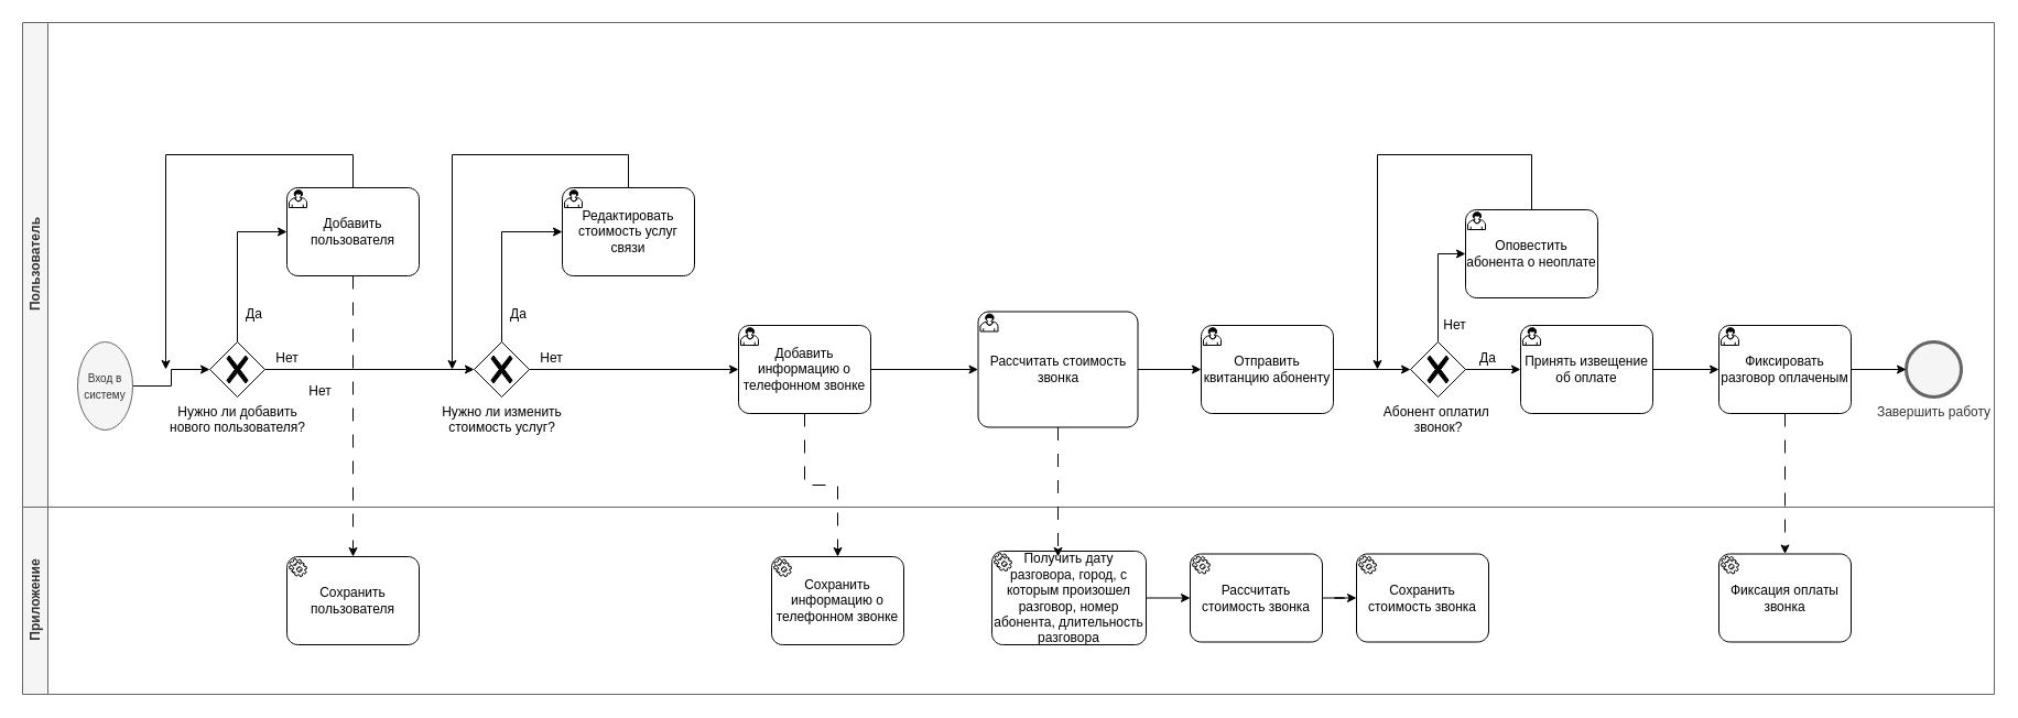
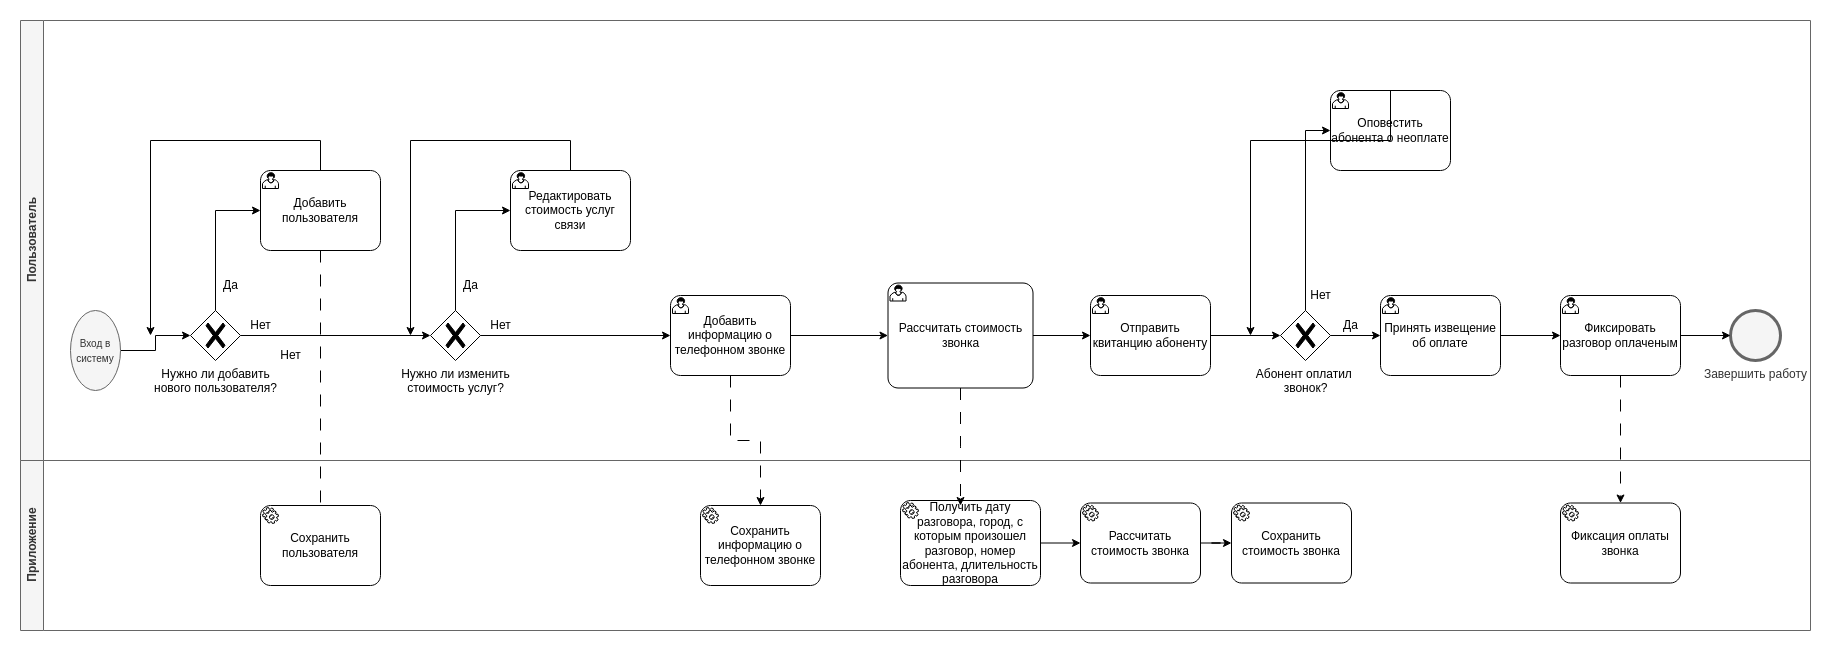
  <mxCell id="0" />
  <mxCell id="1" parent="0" />
  <mxCell id="2" value="Пользователь" style="swimlane;horizontal=0;whiteSpace=wrap;html=1;fillColor=#f5f5f5;fontColor=#333333;strokeColor=#666666;" parent="1" vertex="1"><mxGeometry x="20" y="20" width="1790" height="440" as="geometry" /></mxCell>
  <mxCell id="3" style="edgeStyle=orthogonalEdgeStyle;rounded=0;orthogonalLoop=1;jettySize=auto;html=1;" parent="2" source="4" target="6" edge="1"><mxGeometry relative="1" as="geometry" /></mxCell>
  <mxCell id="4" value="&lt;font style=&quot;font-size: 10px;&quot;&gt;Вход в систему&lt;/font&gt;" style="ellipse;whiteSpace=wrap;html=1;aspect=fixed;fillColor=#f5f5f5;fontColor=#333333;strokeColor=#666666;" parent="2" vertex="1"><mxGeometry x="50" y="290" width="50" height="80" as="geometry" /></mxCell>
  <mxCell id="5" style="edgeStyle=orthogonalEdgeStyle;rounded=0;orthogonalLoop=1;jettySize=auto;html=1;" parent="2" source="6" target="10" edge="1"><mxGeometry relative="1" as="geometry" /></mxCell>
  <mxCell id="6" value="Нужно ли добавить&lt;div&gt;нового пользователя?&lt;/div&gt;" style="points=[[0.25,0.25,0],[0.5,0,0],[0.75,0.25,0],[1,0.5,0],[0.75,0.75,0],[0.5,1,0],[0.25,0.75,0],[0,0.5,0]];shape=mxgraph.bpmn.gateway2;html=1;verticalLabelPosition=bottom;labelBackgroundColor=#ffffff;verticalAlign=top;align=center;perimeter=rhombusPerimeter;outlineConnect=0;outline=none;symbol=none;gwType=exclusive;" parent="2" vertex="1"><mxGeometry x="170" y="290" width="50" height="50" as="geometry" /></mxCell>
  <mxCell id="7" style="edgeStyle=orthogonalEdgeStyle;rounded=0;orthogonalLoop=1;jettySize=auto;html=1;" parent="2" source="8" edge="1"><mxGeometry relative="1" as="geometry"><mxPoint x="130" y="315" as="targetPoint" /><Array as="points"><mxPoint x="300" y="120" /><mxPoint x="130" y="120" /></Array></mxGeometry></mxCell>
  <mxCell id="8" value="Добавить пользователя" style="points=[[0.25,0,0],[0.5,0,0],[0.75,0,0],[1,0.25,0],[1,0.5,0],[1,0.75,0],[0.75,1,0],[0.5,1,0],[0.25,1,0],[0,0.75,0],[0,0.5,0],[0,0.25,0]];shape=mxgraph.bpmn.task;whiteSpace=wrap;rectStyle=rounded;size=10;html=1;container=1;expand=0;collapsible=0;taskMarker=user;" parent="2" vertex="1"><mxGeometry x="240" y="150" width="120" height="80" as="geometry" /></mxCell>
  <mxCell id="9" value="" style="endArrow=classic;html=1;rounded=0;exitX=0.5;exitY=0;exitDx=0;exitDy=0;exitPerimeter=0;entryX=0;entryY=0.5;entryDx=0;entryDy=0;entryPerimeter=0;" parent="2" source="6" target="8" edge="1"><mxGeometry width="50" height="50" relative="1" as="geometry"><mxPoint x="260" y="310" as="sourcePoint" /><mxPoint x="310" y="260" as="targetPoint" /><Array as="points"><mxPoint x="195" y="190" /></Array></mxGeometry></mxCell>
  <mxCell id="10" value="Нужно ли изменить&lt;div&gt;стоимость услуг?&lt;/div&gt;" style="points=[[0.25,0.25,0],[0.5,0,0],[0.75,0.25,0],[1,0.5,0],[0.75,0.75,0],[0.5,1,0],[0.25,0.75,0],[0,0.5,0]];shape=mxgraph.bpmn.gateway2;html=1;verticalLabelPosition=bottom;labelBackgroundColor=#ffffff;verticalAlign=top;align=center;perimeter=rhombusPerimeter;outlineConnect=0;outline=none;symbol=none;gwType=exclusive;" parent="2" vertex="1"><mxGeometry x="410" y="290" width="50" height="50" as="geometry" /></mxCell>
  <mxCell id="11" value="Редактировать стоимость услуг связи" style="points=[[0.25,0,0],[0.5,0,0],[0.75,0,0],[1,0.25,0],[1,0.5,0],[1,0.75,0],[0.75,1,0],[0.5,1,0],[0.25,1,0],[0,0.75,0],[0,0.5,0],[0,0.25,0]];shape=mxgraph.bpmn.task;whiteSpace=wrap;rectStyle=rounded;size=10;html=1;container=1;expand=0;collapsible=0;taskMarker=user;" parent="2" vertex="1"><mxGeometry x="490" y="150" width="120" height="80" as="geometry" /></mxCell>
  <mxCell id="12" style="edgeStyle=orthogonalEdgeStyle;rounded=0;orthogonalLoop=1;jettySize=auto;html=1;entryX=0;entryY=0.5;entryDx=0;entryDy=0;entryPerimeter=0;" parent="2" source="10" target="11" edge="1"><mxGeometry relative="1" as="geometry"><Array as="points"><mxPoint x="435" y="190" /></Array></mxGeometry></mxCell>
  <mxCell id="13" value="" style="endArrow=classic;html=1;rounded=0;exitX=0.5;exitY=0;exitDx=0;exitDy=0;exitPerimeter=0;" parent="2" source="11" edge="1"><mxGeometry width="50" height="50" relative="1" as="geometry"><mxPoint x="590" y="110" as="sourcePoint" /><mxPoint x="390" y="315" as="targetPoint" /><Array as="points"><mxPoint x="550" y="120" /><mxPoint x="390" y="120" /></Array></mxGeometry></mxCell>
  <mxCell id="14" value="Нет" style="text;html=1;align=center;verticalAlign=middle;resizable=0;points=[];autosize=1;strokeColor=none;fillColor=none;" parent="2" vertex="1"><mxGeometry x="220" y="290" width="40" height="30" as="geometry" /></mxCell>
  <mxCell id="15" value="Да&lt;span style=&quot;color: rgba(0, 0, 0, 0); font-family: monospace; font-size: 0px; text-align: start;&quot;&gt;%3CmxGraphModel%3E%3Croot%3E%3CmxCell%20id%3D%220%22%2F%3E%3CmxCell%20id%3D%221%22%20parent%3D%220%22%2F%3E%3CmxCell%20id%3D%222%22%20value%3D%22%22%20style%3D%22points%3D%5B%5B0.25%2C0%2C0%5D%2C%5B0.5%2C0%2C0%5D%2C%5B0.75%2C0%2C0%5D%2C%5B1%2C0.25%2C0%5D%2C%5B1%2C0.5%2C0%5D%2C%5B1%2C0.75%2C0%5D%2C%5B0.75%2C1%2C0%5D%2C%5B0.5%2C1%2C0%5D%2C%5B0.25%2C1%2C0%5D%2C%5B0%2C0.75%2C0%5D%2C%5B0%2C0.5%2C0%5D%2C%5B0%2C0.25%2C0%5D%5D%3Bshape%3Dmxgraph.bpmn.task%3BwhiteSpace%3Dwrap%3BrectStyle%3Drounded%3Bsize%3D10%3Bhtml%3D1%3Bcontainer%3D1%3Bexpand%3D0%3Bcollapsible%3D0%3BtaskMarker%3Duser%3B%22%20vertex%3D%221%22%20parent%3D%221%22%3E%3CmxGeometry%20x%3D%22330%22%20y%3D%22-20%22%20width%3D%22120%22%20height%3D%2280%22%20as%3D%22geometry%22%2F%3E%3C%2FmxCell%3E%3C%2Froot%3E%3C%2FmxGraphModel%3E&lt;/span&gt;" style="text;html=1;align=center;verticalAlign=middle;resizable=0;points=[];autosize=1;strokeColor=none;fillColor=none;" parent="2" vertex="1"><mxGeometry x="190" y="250" width="40" height="30" as="geometry" /></mxCell>
  <mxCell id="16" value="Да&lt;span style=&quot;color: rgba(0, 0, 0, 0); font-family: monospace; font-size: 0px; text-align: start;&quot;&gt;%3CmxGraphModel%3E%3Croot%3E%3CmxCell%20id%3D%220%22%2F%3E%3CmxCell%20id%3D%221%22%20parent%3D%220%22%2F%3E%3CmxCell%20id%3D%222%22%20value%3D%22%22%20style%3D%22points%3D%5B%5B0.25%2C0%2C0%5D%2C%5B0.5%2C0%2C0%5D%2C%5B0.75%2C0%2C0%5D%2C%5B1%2C0.25%2C0%5D%2C%5B1%2C0.5%2C0%5D%2C%5B1%2C0.75%2C0%5D%2C%5B0.75%2C1%2C0%5D%2C%5B0.5%2C1%2C0%5D%2C%5B0.25%2C1%2C0%5D%2C%5B0%2C0.75%2C0%5D%2C%5B0%2C0.5%2C0%5D%2C%5B0%2C0.25%2C0%5D%5D%3Bshape%3Dmxgraph.bpmn.task%3BwhiteSpace%3Dwrap%3BrectStyle%3Drounded%3Bsize%3D10%3Bhtml%3D1%3Bcontainer%3D1%3Bexpand%3D0%3Bcollapsible%3D0%3BtaskMarker%3Duser%3B%22%20vertex%3D%221%22%20parent%3D%221%22%3E%3CmxGeometry%20x%3D%22330%22%20y%3D%22-20%22%20width%3D%22120%22%20height%3D%2280%22%20as%3D%22geometry%22%2F%3E%3C%2FmxCell%3E%3C%2Froot%3E%3C%2FmxGraphModel%3E&lt;/span&gt;" style="text;html=1;align=center;verticalAlign=middle;resizable=0;points=[];autosize=1;strokeColor=none;fillColor=none;" parent="2" vertex="1"><mxGeometry x="430" y="250" width="40" height="30" as="geometry" /></mxCell>
  <mxCell id="17" value="&lt;font face=&quot;Calibri, sans-serif&quot;&gt;Рассчитать стоимость звонка&lt;/font&gt;" style="points=[[0.25,0,0],[0.5,0,0],[0.75,0,0],[1,0.25,0],[1,0.5,0],[1,0.75,0],[0.75,1,0],[0.5,1,0],[0.25,1,0],[0,0.75,0],[0,0.5,0],[0,0.25,0]];shape=mxgraph.bpmn.task;whiteSpace=wrap;rectStyle=rounded;size=10;html=1;container=1;expand=0;collapsible=0;taskMarker=user;align=center;fontSize=12;" parent="2" vertex="1"><mxGeometry x="867.5" y="262.5" width="145" height="105" as="geometry" /></mxCell>
  <mxCell id="18" style="edgeStyle=orthogonalEdgeStyle;rounded=0;orthogonalLoop=1;jettySize=auto;html=1;entryX=0;entryY=0.5;entryDx=0;entryDy=0;entryPerimeter=0;" parent="2" source="10" target="22" edge="1"><mxGeometry relative="1" as="geometry"><mxPoint x="660" y="315" as="targetPoint" /></mxGeometry></mxCell>
  <mxCell id="19" value="Нет" style="text;html=1;align=center;verticalAlign=middle;resizable=0;points=[];autosize=1;strokeColor=none;fillColor=none;" parent="2" vertex="1"><mxGeometry x="460" y="290" width="40" height="30" as="geometry" /></mxCell>
  <mxCell id="20" value="Отправить квитанцию абоненту" style="points=[[0.25,0,0],[0.5,0,0],[0.75,0,0],[1,0.25,0],[1,0.5,0],[1,0.75,0],[0.75,1,0],[0.5,1,0],[0.25,1,0],[0,0.75,0],[0,0.5,0],[0,0.25,0]];shape=mxgraph.bpmn.task;whiteSpace=wrap;rectStyle=rounded;size=10;html=1;container=1;expand=0;collapsible=0;taskMarker=user;" parent="2" vertex="1"><mxGeometry x="1070" y="275" width="120" height="80" as="geometry" /></mxCell>
  <mxCell id="21" style="edgeStyle=orthogonalEdgeStyle;rounded=0;orthogonalLoop=1;jettySize=auto;html=1;entryX=0;entryY=0.5;entryDx=0;entryDy=0;entryPerimeter=0;" edge="1" parent="2" source="17" target="20"><mxGeometry relative="1" as="geometry" /></mxCell>
  <mxCell id="22" value="Добавить информацию о телефонном звонке" style="points=[[0.25,0,0],[0.5,0,0],[0.75,0,0],[1,0.25,0],[1,0.5,0],[1,0.75,0],[0.75,1,0],[0.5,1,0],[0.25,1,0],[0,0.75,0],[0,0.5,0],[0,0.25,0]];shape=mxgraph.bpmn.task;whiteSpace=wrap;rectStyle=rounded;size=10;html=1;container=1;expand=0;collapsible=0;taskMarker=user;" parent="2" vertex="1"><mxGeometry x="650" y="275" width="120" height="80" as="geometry" /></mxCell>
  <mxCell id="23" style="edgeStyle=orthogonalEdgeStyle;rounded=0;orthogonalLoop=1;jettySize=auto;html=1;entryX=0;entryY=0.5;entryDx=0;entryDy=0;entryPerimeter=0;" edge="1" parent="2" source="22" target="17"><mxGeometry relative="1" as="geometry" /></mxCell>
  <mxCell id="24" value="Абонент оплатил&amp;nbsp;&lt;div&gt;звонок?&lt;/div&gt;" style="points=[[0.25,0.25,0],[0.5,0,0],[0.75,0.25,0],[1,0.5,0],[0.75,0.75,0],[0.5,1,0],[0.25,0.75,0],[0,0.5,0]];shape=mxgraph.bpmn.gateway2;html=1;verticalLabelPosition=bottom;labelBackgroundColor=#ffffff;verticalAlign=top;align=center;perimeter=rhombusPerimeter;outlineConnect=0;outline=none;symbol=none;gwType=exclusive;" vertex="1" parent="2"><mxGeometry x="1260" y="290" width="50" height="50" as="geometry" /></mxCell>
  <mxCell id="25" value="Да&lt;span style=&quot;color: rgba(0, 0, 0, 0); font-family: monospace; font-size: 0px; text-align: start;&quot;&gt;%3CmxGraphModel%3E%3Croot%3E%3CmxCell%20id%3D%220%22%2F%3E%3CmxCell%20id%3D%221%22%20parent%3D%220%22%2F%3E%3CmxCell%20id%3D%222%22%20value%3D%22%22%20style%3D%22points%3D%5B%5B0.25%2C0%2C0%5D%2C%5B0.5%2C0%2C0%5D%2C%5B0.75%2C0%2C0%5D%2C%5B1%2C0.25%2C0%5D%2C%5B1%2C0.5%2C0%5D%2C%5B1%2C0.75%2C0%5D%2C%5B0.75%2C1%2C0%5D%2C%5B0.5%2C1%2C0%5D%2C%5B0.25%2C1%2C0%5D%2C%5B0%2C0.75%2C0%5D%2C%5B0%2C0.5%2C0%5D%2C%5B0%2C0.25%2C0%5D%5D%3Bshape%3Dmxgraph.bpmn.task%3BwhiteSpace%3Dwrap%3BrectStyle%3Drounded%3Bsize%3D10%3Bhtml%3D1%3Bcontainer%3D1%3Bexpand%3D0%3Bcollapsible%3D0%3BtaskMarker%3Duser%3B%22%20vertex%3D%221%22%20parent%3D%221%22%3E%3CmxGeometry%20x%3D%22330%22%20y%3D%22-20%22%20width%3D%22120%22%20height%3D%2280%22%20as%3D%22geometry%22%2F%3E%3C%2FmxCell%3E%3C%2Froot%3E%3C%2FmxGraphModel%3E&lt;/span&gt;" style="text;html=1;align=center;verticalAlign=middle;resizable=0;points=[];autosize=1;strokeColor=none;fillColor=none;" vertex="1" parent="2"><mxGeometry x="1310" y="290" width="40" height="30" as="geometry" /></mxCell>
  <mxCell id="26" value="Нет" style="text;html=1;align=center;verticalAlign=middle;resizable=0;points=[];autosize=1;strokeColor=none;fillColor=none;" vertex="1" parent="2"><mxGeometry x="1280" y="260" width="40" height="30" as="geometry" /></mxCell>
  <mxCell id="27" style="edgeStyle=orthogonalEdgeStyle;rounded=0;orthogonalLoop=1;jettySize=auto;html=1;entryX=0;entryY=0.5;entryDx=0;entryDy=0;entryPerimeter=0;" edge="1" parent="2" source="20" target="24"><mxGeometry relative="1" as="geometry" /></mxCell>
  <mxCell id="28" value="Завершить работу" style="points=[[0.145,0.145,0],[0.5,0,0],[0.855,0.145,0],[1,0.5,0],[0.855,0.855,0],[0.5,1,0],[0.145,0.855,0],[0,0.5,0]];shape=mxgraph.bpmn.event;html=1;verticalLabelPosition=bottom;labelBackgroundColor=#ffffff;verticalAlign=top;align=center;perimeter=ellipsePerimeter;outlineConnect=0;aspect=fixed;outline=end;symbol=terminate2;fillColor=#f5f5f5;fontColor=#333333;strokeColor=#666666;" parent="2" vertex="1"><mxGeometry x="1710" y="290" width="50" height="50" as="geometry" /></mxCell>
- <mxCell id="29" value="Оповестить абонента о неоплате" style="points=[[0.25,0,0],[0.5,0,0],[0.75,0,0],[1,0.25,0],[1,0.5,0],[1,0.75,0],[0.75,1,0],[0.5,1,0],[0.25,1,0],[0,0.75,0],[0,0.5,0],[0,0.25,0]];shape=mxgraph.bpmn.task;whiteSpace=wrap;rectStyle=rounded;size=10;html=1;container=1;expand=0;collapsible=0;taskMarker=user;" vertex="1" parent="2"><mxGeometry x="1310" y="170" width="120" height="80" as="geometry" /></mxCell>
+ <mxCell id="29" value="Оповестить абонента о неоплате" style="points=[[0.25,0,0],[0.5,0,0],[0.75,0,0],[1,0.25,0],[1,0.5,0],[1,0.75,0],[0.75,1,0],[0.5,1,0],[0.25,1,0],[0,0.75,0],[0,0.5,0],[0,0.25,0]];shape=mxgraph.bpmn.task;whiteSpace=wrap;rectStyle=rounded;size=10;html=1;container=1;expand=0;collapsible=0;taskMarker=user;" vertex="1" parent="2"><mxGeometry x="1310" y="70" width="120" height="80" as="geometry" /></mxCell>
  <mxCell id="30" style="edgeStyle=orthogonalEdgeStyle;rounded=0;orthogonalLoop=1;jettySize=auto;html=1;entryX=0;entryY=0.5;entryDx=0;entryDy=0;entryPerimeter=0;" edge="1" parent="2" source="24" target="29"><mxGeometry relative="1" as="geometry" /></mxCell>
  <mxCell id="31" value="" style="endArrow=classic;html=1;rounded=0;exitX=0.5;exitY=0;exitDx=0;exitDy=0;exitPerimeter=0;" edge="1" parent="2" source="29"><mxGeometry width="50" height="50" relative="1" as="geometry"><mxPoint x="1350" y="160" as="sourcePoint" /><mxPoint x="1230" y="315" as="targetPoint" /><Array as="points"><mxPoint x="1370" y="120" /><mxPoint x="1230" y="120" /></Array></mxGeometry></mxCell>
  <mxCell id="32" value="Приложение" style="swimlane;horizontal=0;whiteSpace=wrap;html=1;fillColor=#f5f5f5;fontColor=#333333;strokeColor=#666666;" parent="1" vertex="1"><mxGeometry x="20" y="460" width="1790" height="170" as="geometry" /></mxCell>
  <mxCell id="33" value="Сохранить пользователя" style="points=[[0.25,0,0],[0.5,0,0],[0.75,0,0],[1,0.25,0],[1,0.5,0],[1,0.75,0],[0.75,1,0],[0.5,1,0],[0.25,1,0],[0,0.75,0],[0,0.5,0],[0,0.25,0]];shape=mxgraph.bpmn.task;whiteSpace=wrap;rectStyle=rounded;size=10;html=1;container=1;expand=0;collapsible=0;taskMarker=service;" parent="32" vertex="1"><mxGeometry x="240" y="45" width="120" height="80" as="geometry" /></mxCell>
  <mxCell id="34" value="&lt;font face=&quot;Helvetica&quot; style=&quot;font-size: 12px;&quot;&gt;Получить&amp;nbsp;&lt;span style=&quot;line-height: 107%;&quot;&gt;дату&lt;br&gt;разговора, город, с которым произошел разговор, номер абонента, длительность&lt;br&gt;разговора&lt;/span&gt;&lt;/font&gt;" style="points=[[0.25,0,0],[0.5,0,0],[0.75,0,0],[1,0.25,0],[1,0.5,0],[1,0.75,0],[0.75,1,0],[0.5,1,0],[0.25,1,0],[0,0.75,0],[0,0.5,0],[0,0.25,0]];shape=mxgraph.bpmn.task;whiteSpace=wrap;rectStyle=rounded;size=10;html=1;container=1;expand=0;collapsible=0;taskMarker=service;" parent="32" vertex="1"><mxGeometry x="880" y="40" width="140" height="85" as="geometry" /></mxCell>
  <mxCell id="35" style="edgeStyle=orthogonalEdgeStyle;rounded=0;orthogonalLoop=1;jettySize=auto;html=1;" edge="1" parent="32" source="36" target="38"><mxGeometry relative="1" as="geometry" /></mxCell>
  <mxCell id="36" value="Рассчитать стоимость звонка" style="points=[[0.25,0,0],[0.5,0,0],[0.75,0,0],[1,0.25,0],[1,0.5,0],[1,0.75,0],[0.75,1,0],[0.5,1,0],[0.25,1,0],[0,0.75,0],[0,0.5,0],[0,0.25,0]];shape=mxgraph.bpmn.task;whiteSpace=wrap;rectStyle=rounded;size=10;html=1;container=1;expand=0;collapsible=0;taskMarker=service;" parent="32" vertex="1"><mxGeometry x="1060" y="42.5" width="120" height="80" as="geometry" /></mxCell>
  <mxCell id="37" style="edgeStyle=orthogonalEdgeStyle;rounded=0;orthogonalLoop=1;jettySize=auto;html=1;entryX=0;entryY=0.5;entryDx=0;entryDy=0;entryPerimeter=0;" parent="32" source="34" target="36" edge="1"><mxGeometry relative="1" as="geometry" /></mxCell>
  <mxCell id="38" value="Сохранить стоимость звонка" style="points=[[0.25,0,0],[0.5,0,0],[0.75,0,0],[1,0.25,0],[1,0.5,0],[1,0.75,0],[0.75,1,0],[0.5,1,0],[0.25,1,0],[0,0.75,0],[0,0.5,0],[0,0.25,0]];shape=mxgraph.bpmn.task;whiteSpace=wrap;rectStyle=rounded;size=10;html=1;container=1;expand=0;collapsible=0;taskMarker=service;" vertex="1" parent="32"><mxGeometry x="1211" y="42.5" width="120" height="80" as="geometry" /></mxCell>
  <mxCell id="39" value="Сохранить информацию о телефонном звонке" style="points=[[0.25,0,0],[0.5,0,0],[0.75,0,0],[1,0.25,0],[1,0.5,0],[1,0.75,0],[0.75,1,0],[0.5,1,0],[0.25,1,0],[0,0.75,0],[0,0.5,0],[0,0.25,0]];shape=mxgraph.bpmn.task;whiteSpace=wrap;rectStyle=rounded;size=10;html=1;container=1;expand=0;collapsible=0;taskMarker=service;" parent="32" vertex="1"><mxGeometry x="680" y="45" width="120" height="80" as="geometry" /></mxCell>
  <mxCell id="40" style="edgeStyle=orthogonalEdgeStyle;rounded=0;orthogonalLoop=1;jettySize=auto;html=1;" edge="1" parent="32" source="42" target="41"><mxGeometry relative="1" as="geometry" /></mxCell>
  <mxCell id="41" value="Фиксировать разговор оплаченым" style="points=[[0.25,0,0],[0.5,0,0],[0.75,0,0],[1,0.25,0],[1,0.5,0],[1,0.75,0],[0.75,1,0],[0.5,1,0],[0.25,1,0],[0,0.75,0],[0,0.5,0],[0,0.25,0]];shape=mxgraph.bpmn.task;whiteSpace=wrap;rectStyle=rounded;size=10;html=1;container=1;expand=0;collapsible=0;taskMarker=user;" vertex="1" parent="32"><mxGeometry x="1540" y="-165" width="120" height="80" as="geometry" /></mxCell>
  <mxCell id="42" value="Принять извещение об оплате" style="points=[[0.25,0,0],[0.5,0,0],[0.75,0,0],[1,0.25,0],[1,0.5,0],[1,0.75,0],[0.75,1,0],[0.5,1,0],[0.25,1,0],[0,0.75,0],[0,0.5,0],[0,0.25,0]];shape=mxgraph.bpmn.task;whiteSpace=wrap;rectStyle=rounded;size=10;html=1;container=1;expand=0;collapsible=0;taskMarker=user;" vertex="1" parent="32"><mxGeometry x="1360" y="-165" width="120" height="80" as="geometry" /></mxCell>
  <mxCell id="43" style="edgeStyle=orthogonalEdgeStyle;rounded=0;orthogonalLoop=1;jettySize=auto;html=1;entryX=0.5;entryY=0;entryDx=0;entryDy=0;entryPerimeter=0;dashed=1;dashPattern=12 12;" edge="1" parent="32" source="41" target="44"><mxGeometry relative="1" as="geometry" /></mxCell>
  <mxCell id="44" value="Фиксация оплаты звонка" style="points=[[0.25,0,0],[0.5,0,0],[0.75,0,0],[1,0.25,0],[1,0.5,0],[1,0.75,0],[0.75,1,0],[0.5,1,0],[0.25,1,0],[0,0.75,0],[0,0.5,0],[0,0.25,0]];shape=mxgraph.bpmn.task;whiteSpace=wrap;rectStyle=rounded;size=10;html=1;container=1;expand=0;collapsible=0;taskMarker=service;" vertex="1" parent="32"><mxGeometry x="1540" y="42.5" width="120" height="80" as="geometry" /></mxCell>
- <mxCell id="45" style="edgeStyle=orthogonalEdgeStyle;rounded=0;orthogonalLoop=1;jettySize=auto;html=1;dashed=1;dashPattern=12 12;" parent="1" source="8" target="33" edge="1"><mxGeometry relative="1" as="geometry" /></mxCell>
+ <mxCell id="45" style="edgeStyle=orthogonalEdgeStyle;rounded=0;orthogonalLoop=1;jettySize=auto;html=1;dashed=1;dashPattern=12 12;endArrow=none;" parent="1" source="8" target="33" edge="1"><mxGeometry relative="1" as="geometry" /></mxCell>
  <mxCell id="46" value="Нет" style="text;html=1;align=center;verticalAlign=middle;resizable=0;points=[];autosize=1;strokeColor=none;fillColor=none;" parent="1" vertex="1"><mxGeometry x="270" y="340" width="40" height="30" as="geometry" /></mxCell>
  <mxCell id="47" style="edgeStyle=orthogonalEdgeStyle;rounded=0;orthogonalLoop=1;jettySize=auto;html=1;dashed=1;dashPattern=12 12;" parent="1" source="17" edge="1"><mxGeometry relative="1" as="geometry"><mxPoint x="960" y="505" as="targetPoint" /></mxGeometry></mxCell>
  <mxCell id="48" style="edgeStyle=orthogonalEdgeStyle;rounded=0;orthogonalLoop=1;jettySize=auto;html=1;dashed=1;dashPattern=12 12;" parent="1" source="22" target="39" edge="1"><mxGeometry relative="1" as="geometry" /></mxCell>
  <mxCell id="49" style="edgeStyle=orthogonalEdgeStyle;rounded=0;orthogonalLoop=1;jettySize=auto;html=1;entryX=0;entryY=0.5;entryDx=0;entryDy=0;entryPerimeter=0;" edge="1" parent="1" source="24" target="42"><mxGeometry relative="1" as="geometry" /></mxCell>
  <mxCell id="50" style="edgeStyle=orthogonalEdgeStyle;rounded=0;orthogonalLoop=1;jettySize=auto;html=1;entryX=0;entryY=0.5;entryDx=0;entryDy=0;entryPerimeter=0;" edge="1" parent="1" source="41" target="28"><mxGeometry relative="1" as="geometry" /></mxCell>
